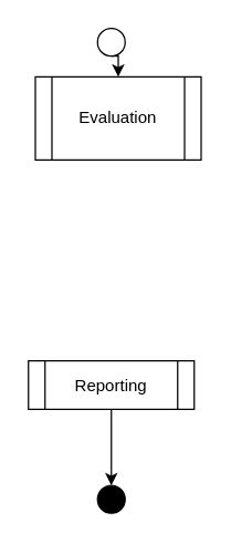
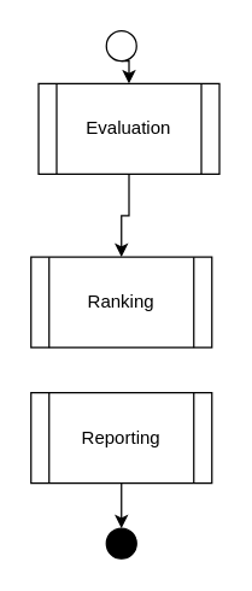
  <mxCell id="0" />
  <mxCell id="1" parent="0" />
  <mxCell id="2" style="edgeStyle=orthogonalEdgeStyle;rounded=0;orthogonalLoop=1;jettySize=auto;html=1;exitX=0.5;exitY=1;exitDx=0;exitDy=0;entryX=0.5;entryY=0;entryDx=0;entryDy=0;" edge="1" parent="1" source="3" target="5"><mxGeometry relative="1" as="geometry" /></mxCell>
  <mxCell id="3" value="" style="ellipse;whiteSpace=wrap;html=1;aspect=fixed;" vertex="1" parent="1"><mxGeometry x="70" y="20" width="20" height="20" as="geometry" /></mxCell>
+ <mxCell id="4" style="edgeStyle=orthogonalEdgeStyle;rounded=0;orthogonalLoop=1;jettySize=auto;html=1;exitX=0.5;exitY=1;exitDx=0;exitDy=0;entryX=0.5;entryY=0;entryDx=0;entryDy=0;" edge="1" parent="1" source="5" target="6"><mxGeometry relative="1" as="geometry" /></mxCell>
  <mxCell id="5" value="Evaluation" style="shape=process;whiteSpace=wrap;html=1;backgroundOutline=1;" vertex="1" parent="1"><mxGeometry x="25" y="55" width="120" height="60" as="geometry" /></mxCell>
+ <mxCell id="6" value="Ranking" style="shape=process;whiteSpace=wrap;html=1;backgroundOutline=1;" vertex="1" parent="1"><mxGeometry x="20" y="170" width="120" height="60" as="geometry" /></mxCell>
  <mxCell id="7" style="edgeStyle=orthogonalEdgeStyle;rounded=0;orthogonalLoop=1;jettySize=auto;html=1;exitX=0.5;exitY=1;exitDx=0;exitDy=0;entryX=0.5;entryY=0;entryDx=0;entryDy=0;" edge="1" parent="1" source="8" target="9"><mxGeometry relative="1" as="geometry" /></mxCell>
- <mxCell id="8" value="Reporting" style="shape=process;whiteSpace=wrap;html=1;backgroundOutline=1;" vertex="1" parent="1"><mxGeometry x="20" y="260" width="120" height="35" as="geometry" /></mxCell>
+ <mxCell id="8" value="Reporting" style="shape=process;whiteSpace=wrap;html=1;backgroundOutline=1;" vertex="1" parent="1"><mxGeometry x="20" y="260" width="120" height="60" as="geometry" /></mxCell>
  <mxCell id="9" value="" style="ellipse;whiteSpace=wrap;html=1;aspect=fixed;fillColor=#000000;" vertex="1" parent="1"><mxGeometry x="70" y="350" width="20" height="20" as="geometry" /></mxCell>
